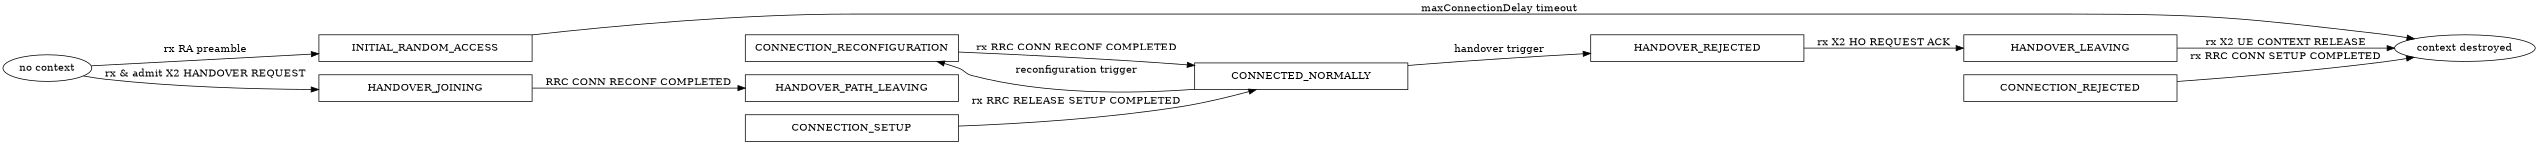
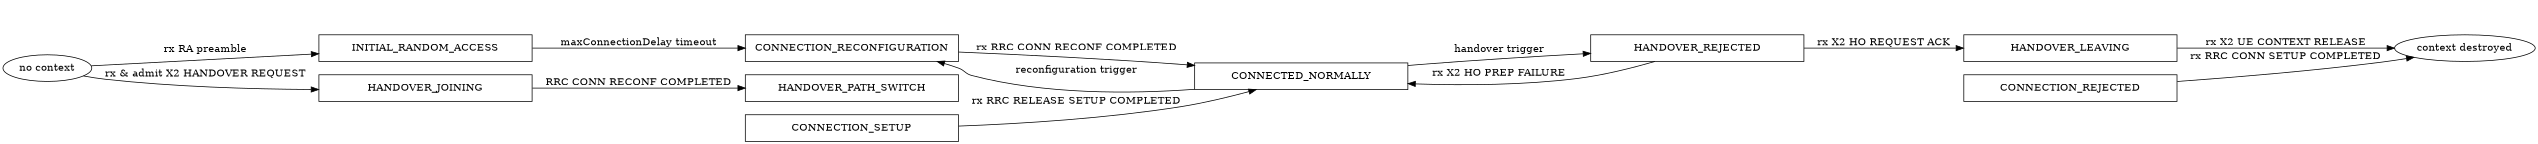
  digraph {
    rankdir=LR
    node [shape=box]
    n1 [label="no context" shape=ellipse]
    INITIAL_RANDOM_ACCESS [width=4]
    HANDOVER_JOINING [width=4]
    n4 [label="context destroyed" shape=ellipse]
-   HANDOVER_PATH_SWITCH [width=4 label=HANDOVER_PATH_LEAVING]
+   HANDOVER_PATH_SWITCH [width=4]
    CONNECTION_SETUP [width=4]
    CONNECTED_NORMALLY [width=4]
    CONNECTION_REJECTED [width=4]
    CONNECTION_RECONFIGURATION [width=4]
    n10 [label=HANDOVER_REJECTED width=4]
    HANDOVER_LEAVING [width=4]
    n1 -> INITIAL_RANDOM_ACCESS [label="rx RA preamble" labeldistance=0]
    n1 -> HANDOVER_JOINING [label="rx & admit X2 HANDOVER REQUEST"]
-   INITIAL_RANDOM_ACCESS -> n4 [label="maxConnectionDelay timeout"]
+   INITIAL_RANDOM_ACCESS -> CONNECTION_RECONFIGURATION [label="maxConnectionDelay timeout"]
    HANDOVER_JOINING -> HANDOVER_PATH_SWITCH [label="RRC CONN RECONF COMPLETED"]
    CONNECTION_SETUP -> CONNECTED_NORMALLY [label="rx RRC RELEASE SETUP COMPLETED"]
    CONNECTED_NORMALLY -> CONNECTION_RECONFIGURATION [label="reconfiguration trigger"]
    CONNECTED_NORMALLY -> n10 [label="handover trigger"]
    CONNECTION_REJECTED -> n4 [label="rx RRC CONN SETUP COMPLETED"]
    CONNECTION_RECONFIGURATION -> CONNECTED_NORMALLY [label="rx RRC CONN RECONF COMPLETED"]
+   n10 -> CONNECTED_NORMALLY [label="rx X2 HO PREP FAILURE"]
    n10 -> HANDOVER_LEAVING [label="rx X2 HO REQUEST ACK"]
    HANDOVER_LEAVING -> n4 [label="rx X2 UE CONTEXT RELEASE"]
  }
